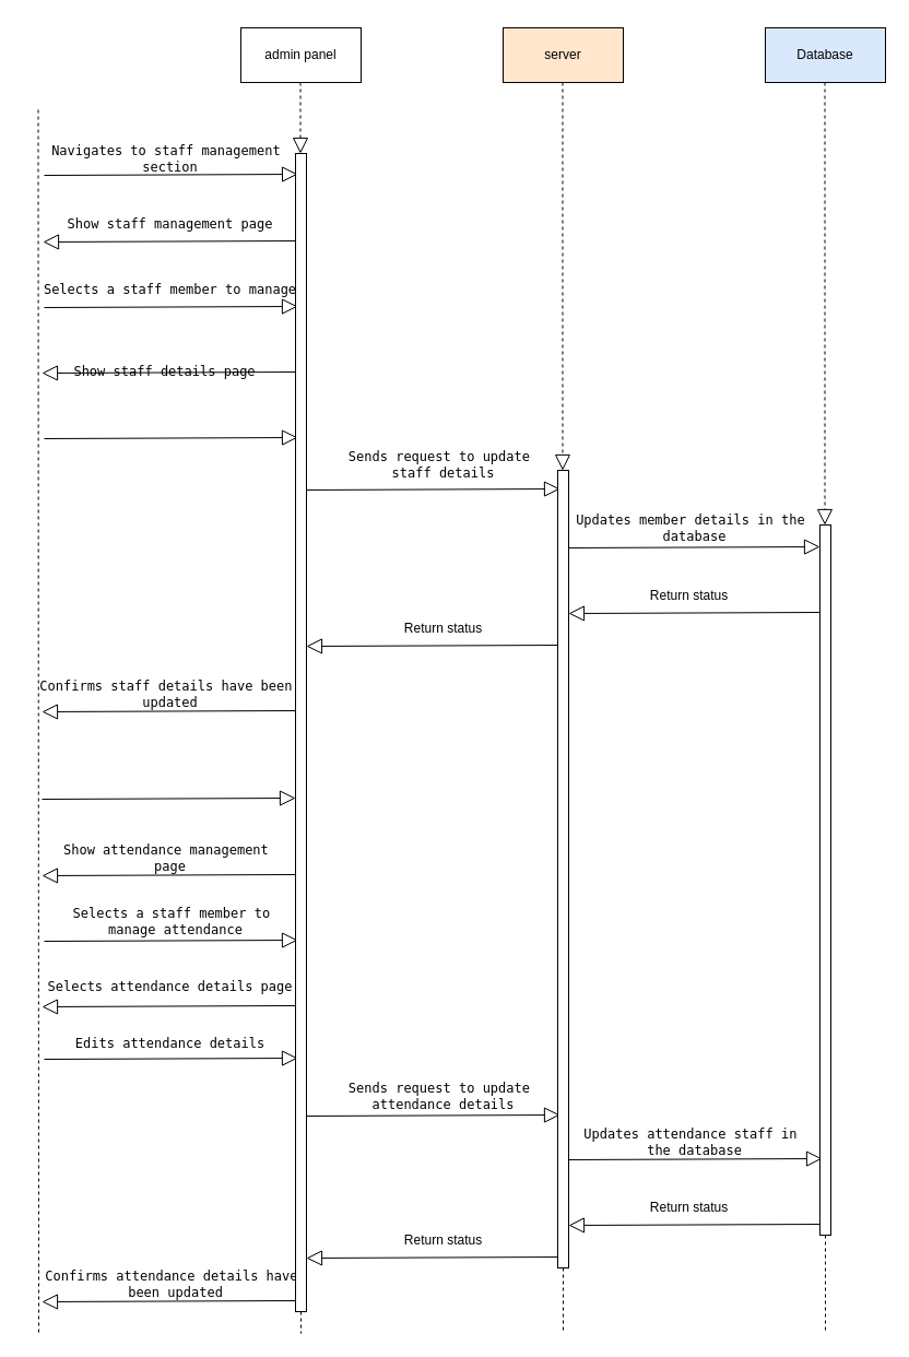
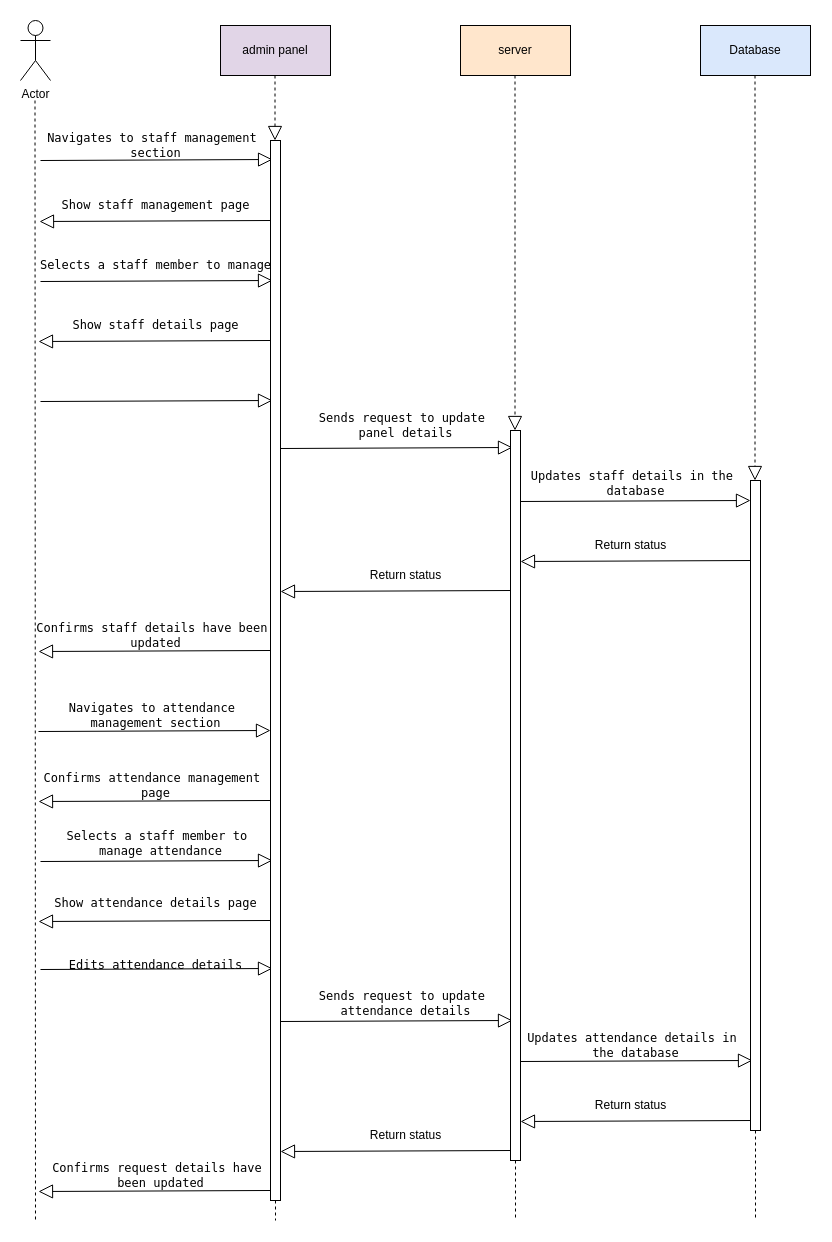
  <mxCell id="0" />
  <mxCell id="1" parent="0" />
+ <mxCell id="2" value="Actor" style="shape=umlActor;verticalLabelPosition=bottom;verticalAlign=top;html=1;outlineConnect=0;" parent="1" vertex="1"><mxGeometry x="20" y="20" width="30" height="60" as="geometry" /></mxCell>
  <mxCell id="3" value="server" style="html=1;whiteSpace=wrap;fillColor=#ffe6cc;" parent="1" vertex="1"><mxGeometry x="460" y="25" width="110" height="50" as="geometry" /></mxCell>
- <mxCell id="4" value="admin panel" style="html=1;whiteSpace=wrap;" parent="1" vertex="1"><mxGeometry x="220" y="25" width="110" height="50" as="geometry" /></mxCell>
+ <mxCell id="4" value="admin panel" style="html=1;whiteSpace=wrap;fillColor=#e1d5e7;" parent="1" vertex="1"><mxGeometry x="220" y="25" width="110" height="50" as="geometry" /></mxCell>
  <mxCell id="5" value="" style="endArrow=none;dashed=1;endFill=0;endSize=12;html=1;rounded=0;" parent="1" edge="1"><mxGeometry width="160" relative="1" as="geometry"><mxPoint x="34.5" y="100" as="sourcePoint" /><mxPoint x="35" y="1220" as="targetPoint" /></mxGeometry></mxCell>
  <mxCell id="6" value="" style="endArrow=none;dashed=1;endFill=0;endSize=12;html=1;rounded=0;" parent="1" source="50" edge="1"><mxGeometry width="160" relative="1" as="geometry"><mxPoint x="274.5" y="75" as="sourcePoint" /><mxPoint x="275" y="1220" as="targetPoint" /></mxGeometry></mxCell>
  <mxCell id="7" value="" style="endArrow=none;dashed=1;endFill=0;endSize=12;html=1;rounded=0;" parent="1" source="52" edge="1"><mxGeometry width="160" relative="1" as="geometry"><mxPoint x="514.5" y="75" as="sourcePoint" /><mxPoint x="515" y="1220" as="targetPoint" /></mxGeometry></mxCell>
  <mxCell id="8" value="&lt;pre&gt;&lt;code class=&quot;!whitespace-pre hljs language-rust&quot;&gt;Navigates to staff management &lt;br&gt;section&lt;/code&gt;&lt;/pre&gt;" style="text;html=1;align=center;verticalAlign=middle;resizable=0;points=[];autosize=1;strokeColor=none;fillColor=none;" parent="1" vertex="1"><mxGeometry x="40" y="110" width="230" height="70" as="geometry" /></mxCell>
  <mxCell id="9" value="Database" style="html=1;whiteSpace=wrap;fillColor=#dae8fc;" parent="1" vertex="1"><mxGeometry x="700" y="25" width="110" height="50" as="geometry" /></mxCell>
  <mxCell id="10" value="" style="endArrow=none;dashed=1;endFill=0;endSize=12;html=1;rounded=0;" parent="1" source="54" edge="1"><mxGeometry width="160" relative="1" as="geometry"><mxPoint x="754.5" y="75" as="sourcePoint" /><mxPoint x="755" y="1220" as="targetPoint" /></mxGeometry></mxCell>
  <mxCell id="11" value="&lt;pre&gt;&lt;code class=&quot;!whitespace-pre hljs language-rust&quot;&gt;Show staff management page&lt;/code&gt;&lt;/pre&gt;" style="text;html=1;align=center;verticalAlign=middle;resizable=0;points=[];autosize=1;strokeColor=none;fillColor=none;" parent="1" vertex="1"><mxGeometry x="50" y="180" width="210" height="50" as="geometry" /></mxCell>
  <mxCell id="12" value="&lt;pre&gt;&lt;code class=&quot;!whitespace-pre hljs language-rust&quot;&gt;Selects a staff member to manage&lt;/code&gt;&lt;/pre&gt;" style="text;html=1;align=center;verticalAlign=middle;resizable=0;points=[];autosize=1;strokeColor=none;fillColor=none;" parent="1" vertex="1"><mxGeometry x="30" y="240" width="250" height="50" as="geometry" /></mxCell>
- <mxCell id="13" value="&lt;pre&gt;&lt;code class=&quot;!whitespace-pre hljs language-rust&quot;&gt;Show staff details page&lt;/code&gt;&lt;/pre&gt;" style="text;html=1;align=center;verticalAlign=middle;resizable=0;points=[];autosize=1;strokeColor=none;fillColor=none;" parent="1" vertex="1"><mxGeometry x="60" y="315" width="180" height="50" as="geometry" /></mxCell>
- <mxCell id="14" value="&lt;pre&gt;&lt;code class=&quot;!whitespace-pre hljs language-rust&quot;&gt;Sends request to update &lt;br&gt;staff details&lt;/code&gt;&lt;/pre&gt;" style="text;html=1;align=center;verticalAlign=middle;resizable=0;points=[];autosize=1;strokeColor=none;fillColor=none;" parent="1" vertex="1"><mxGeometry x="310" y="390" width="190" height="70" as="geometry" /></mxCell>
- <mxCell id="15" value="&lt;pre&gt;&lt;code class=&quot;!whitespace-pre hljs language-rust&quot;&gt;Updates member details in the &lt;br&gt;database&lt;/code&gt;&lt;/pre&gt;" style="text;html=1;align=center;verticalAlign=middle;resizable=0;points=[];autosize=1;strokeColor=none;fillColor=none;" parent="1" vertex="1"><mxGeometry x="520" y="448" width="230" height="70" as="geometry" /></mxCell>
+ <mxCell id="13" value="&lt;pre&gt;&lt;code class=&quot;!whitespace-pre hljs language-rust&quot;&gt;Show staff details page&lt;/code&gt;&lt;/pre&gt;" style="text;html=1;align=center;verticalAlign=middle;resizable=0;points=[];autosize=1;strokeColor=none;fillColor=none;" parent="1" vertex="1"><mxGeometry x="65" y="300" width="180" height="50" as="geometry" /></mxCell>
+ <mxCell id="14" value="&lt;pre&gt;&lt;code class=&quot;!whitespace-pre hljs language-rust&quot;&gt;Sends request to update &lt;br&gt;panel details&lt;/code&gt;&lt;/pre&gt;" style="text;html=1;align=center;verticalAlign=middle;resizable=0;points=[];autosize=1;strokeColor=none;fillColor=none;" parent="1" vertex="1"><mxGeometry x="310" y="390" width="190" height="70" as="geometry" /></mxCell>
+ <mxCell id="15" value="&lt;pre&gt;&lt;code class=&quot;!whitespace-pre hljs language-rust&quot;&gt;Updates staff details in the &lt;br&gt;database&lt;/code&gt;&lt;/pre&gt;" style="text;html=1;align=center;verticalAlign=middle;resizable=0;points=[];autosize=1;strokeColor=none;fillColor=none;" parent="1" vertex="1"><mxGeometry x="520" y="448" width="230" height="70" as="geometry" /></mxCell>
  <mxCell id="16" value="&lt;div&gt;Return status&lt;/div&gt;" style="text;html=1;align=center;verticalAlign=middle;resizable=0;points=[];autosize=1;strokeColor=none;fillColor=none;" parent="1" vertex="1"><mxGeometry x="580" y="530" width="100" height="30" as="geometry" /></mxCell>
  <mxCell id="17" value="Return status" style="text;html=1;align=center;verticalAlign=middle;resizable=0;points=[];autosize=1;strokeColor=none;fillColor=none;" parent="1" vertex="1"><mxGeometry x="355" y="560" width="100" height="30" as="geometry" /></mxCell>
  <mxCell id="18" value="&lt;pre&gt;&lt;code class=&quot;!whitespace-pre hljs language-rust&quot;&gt;Confirms staff details have been &lt;br&gt;updated&lt;/code&gt;&lt;/pre&gt;" style="text;html=1;align=center;verticalAlign=middle;resizable=0;points=[];autosize=1;strokeColor=none;fillColor=none;" parent="1" vertex="1"><mxGeometry x="30" y="600" width="250" height="70" as="geometry" /></mxCell>
- <mxCell id="20" value="&lt;pre&gt;&lt;code class=&quot;!whitespace-pre hljs language-rust&quot;&gt;Show attendance management &lt;br&gt;page&lt;/code&gt;&lt;/pre&gt;" style="text;html=1;align=center;verticalAlign=middle;resizable=0;points=[];autosize=1;strokeColor=none;fillColor=none;" parent="1" vertex="1"><mxGeometry x="50" y="750" width="210" height="70" as="geometry" /></mxCell>
+ <mxCell id="19" value="&lt;pre&gt;&lt;code class=&quot;!whitespace-pre hljs language-rust&quot;&gt;Navigates to attendance &lt;br&gt;management section&lt;/code&gt;&lt;/pre&gt;" style="text;html=1;align=center;verticalAlign=middle;resizable=0;points=[];autosize=1;strokeColor=none;fillColor=none;" parent="1" vertex="1"><mxGeometry x="60" y="680" width="190" height="70" as="geometry" /></mxCell>
+ <mxCell id="20" value="&lt;pre&gt;&lt;code class=&quot;!whitespace-pre hljs language-rust&quot;&gt;Confirms attendance management &lt;br&gt;page&lt;/code&gt;&lt;/pre&gt;" style="text;html=1;align=center;verticalAlign=middle;resizable=0;points=[];autosize=1;strokeColor=none;fillColor=none;" parent="1" vertex="1"><mxGeometry x="50" y="750" width="210" height="70" as="geometry" /></mxCell>
  <mxCell id="21" value="&lt;pre&gt;&lt;code class=&quot;!whitespace-pre hljs language-rust&quot;&gt;Selects a staff member to &lt;br&gt;manage attendance&lt;/code&gt;&lt;/pre&gt;" style="text;html=1;align=center;verticalAlign=middle;resizable=0;points=[];autosize=1;strokeColor=none;fillColor=none;" parent="1" vertex="1"><mxGeometry x="55" y="808" width="210" height="70" as="geometry" /></mxCell>
- <mxCell id="22" value="&lt;pre&gt;&lt;code class=&quot;!whitespace-pre hljs language-rust&quot;&gt;Selects attendance details page&lt;/code&gt;&lt;/pre&gt;" style="text;html=1;align=center;verticalAlign=middle;resizable=0;points=[];autosize=1;strokeColor=none;fillColor=none;" parent="1" vertex="1"><mxGeometry x="45" y="878" width="220" height="50" as="geometry" /></mxCell>
- <mxCell id="23" value="&lt;pre&gt;&lt;code class=&quot;!whitespace-pre hljs language-rust&quot;&gt;Edits attendance details&lt;/code&gt;&lt;/pre&gt;" style="text;html=1;align=center;verticalAlign=middle;resizable=0;points=[];autosize=1;strokeColor=none;fillColor=none;" parent="1" vertex="1"><mxGeometry x="60" y="930" width="190" height="50" as="geometry" /></mxCell>
+ <mxCell id="22" value="&lt;pre&gt;&lt;code class=&quot;!whitespace-pre hljs language-rust&quot;&gt;Show attendance details page&lt;/code&gt;&lt;/pre&gt;" style="text;html=1;align=center;verticalAlign=middle;resizable=0;points=[];autosize=1;strokeColor=none;fillColor=none;" parent="1" vertex="1"><mxGeometry x="45" y="878" width="220" height="50" as="geometry" /></mxCell>
+ <mxCell id="23" value="&lt;pre&gt;&lt;code class=&quot;!whitespace-pre hljs language-rust&quot;&gt;Edits attendance details&lt;/code&gt;&lt;/pre&gt;" style="text;html=1;align=center;verticalAlign=middle;resizable=0;points=[];autosize=1;strokeColor=none;fillColor=none;" parent="1" vertex="1"><mxGeometry x="60" y="940" width="190" height="50" as="geometry" /></mxCell>
  <mxCell id="24" value="&lt;pre&gt;&lt;code class=&quot;!whitespace-pre hljs language-rust&quot;&gt;Sends request to update &lt;br&gt;attendance details&lt;/code&gt;&lt;/pre&gt;" style="text;html=1;align=center;verticalAlign=middle;resizable=0;points=[];autosize=1;strokeColor=none;fillColor=none;" parent="1" vertex="1"><mxGeometry x="310" y="968" width="190" height="70" as="geometry" /></mxCell>
- <mxCell id="25" value="&lt;pre&gt;&lt;code class=&quot;!whitespace-pre hljs language-rust&quot;&gt;Updates attendance staff in &lt;br&gt;the database&lt;/code&gt;&lt;/pre&gt;" style="text;html=1;align=center;verticalAlign=middle;resizable=0;points=[];autosize=1;strokeColor=none;fillColor=none;" parent="1" vertex="1"><mxGeometry x="520" y="1010" width="230" height="70" as="geometry" /></mxCell>
- <mxCell id="26" value="&lt;pre&gt;&lt;code class=&quot;!whitespace-pre hljs language-rust&quot;&gt;Confirms attendance details have &lt;br&gt;been updated&lt;/code&gt;&lt;/pre&gt;" style="text;html=1;align=center;verticalAlign=middle;resizable=0;points=[];autosize=1;strokeColor=none;fillColor=none;" parent="1" vertex="1"><mxGeometry x="35" y="1140" width="250" height="70" as="geometry" /></mxCell>
+ <mxCell id="25" value="&lt;pre&gt;&lt;code class=&quot;!whitespace-pre hljs language-rust&quot;&gt;Updates attendance details in &lt;br&gt;the database&lt;/code&gt;&lt;/pre&gt;" style="text;html=1;align=center;verticalAlign=middle;resizable=0;points=[];autosize=1;strokeColor=none;fillColor=none;" parent="1" vertex="1"><mxGeometry x="520" y="1010" width="230" height="70" as="geometry" /></mxCell>
+ <mxCell id="26" value="&lt;pre&gt;&lt;code class=&quot;!whitespace-pre hljs language-rust&quot;&gt;Confirms request details have &lt;br&gt;been updated&lt;/code&gt;&lt;/pre&gt;" style="text;html=1;align=center;verticalAlign=middle;resizable=0;points=[];autosize=1;strokeColor=none;fillColor=none;" parent="1" vertex="1"><mxGeometry x="35" y="1140" width="250" height="70" as="geometry" /></mxCell>
  <mxCell id="27" value="Return status" style="text;html=1;align=center;verticalAlign=middle;resizable=0;points=[];autosize=1;strokeColor=none;fillColor=none;" parent="1" vertex="1"><mxGeometry x="580" y="1090" width="100" height="30" as="geometry" /></mxCell>
  <mxCell id="28" value="Return status" style="text;html=1;align=center;verticalAlign=middle;resizable=0;points=[];autosize=1;strokeColor=none;fillColor=none;" parent="1" vertex="1"><mxGeometry x="355" y="1120" width="100" height="30" as="geometry" /></mxCell>
  <mxCell id="29" value="" style="endArrow=block;endFill=0;endSize=12;html=1;rounded=0;entryX=1.009;entryY=0.7;entryDx=0;entryDy=0;entryPerimeter=0;" parent="1" target="8" edge="1"><mxGeometry width="160" relative="1" as="geometry"><mxPoint x="40" y="160" as="sourcePoint" /><mxPoint x="200" y="160" as="targetPoint" /></mxGeometry></mxCell>
  <mxCell id="30" value="" style="endArrow=block;endFill=0;endSize=12;html=1;rounded=0;entryX=1.009;entryY=0.7;entryDx=0;entryDy=0;entryPerimeter=0;" parent="1" edge="1"><mxGeometry width="160" relative="1" as="geometry"><mxPoint x="271" y="220" as="sourcePoint" /><mxPoint x="39" y="221" as="targetPoint" /></mxGeometry></mxCell>
  <mxCell id="31" value="" style="endArrow=block;endFill=0;endSize=12;html=1;rounded=0;entryX=1.009;entryY=0.7;entryDx=0;entryDy=0;entryPerimeter=0;" parent="1" edge="1"><mxGeometry width="160" relative="1" as="geometry"><mxPoint x="40" y="281" as="sourcePoint" /><mxPoint x="272" y="280" as="targetPoint" /></mxGeometry></mxCell>
  <mxCell id="32" value="" style="endArrow=block;endFill=0;endSize=12;html=1;rounded=0;entryX=1.009;entryY=0.7;entryDx=0;entryDy=0;entryPerimeter=0;" parent="1" edge="1"><mxGeometry width="160" relative="1" as="geometry"><mxPoint x="270" y="340" as="sourcePoint" /><mxPoint x="38" y="341" as="targetPoint" /></mxGeometry></mxCell>
  <mxCell id="33" value="" style="endArrow=block;endFill=0;endSize=12;html=1;rounded=0;entryX=1.009;entryY=0.7;entryDx=0;entryDy=0;entryPerimeter=0;" parent="1" edge="1"><mxGeometry width="160" relative="1" as="geometry"><mxPoint x="40" y="401" as="sourcePoint" /><mxPoint x="272" y="400" as="targetPoint" /></mxGeometry></mxCell>
  <mxCell id="34" value="" style="endArrow=block;endFill=0;endSize=12;html=1;rounded=0;entryX=1.009;entryY=0.7;entryDx=0;entryDy=0;entryPerimeter=0;" parent="1" edge="1"><mxGeometry width="160" relative="1" as="geometry"><mxPoint x="280" y="448" as="sourcePoint" /><mxPoint x="512" y="447" as="targetPoint" /></mxGeometry></mxCell>
  <mxCell id="35" value="" style="endArrow=block;endFill=0;endSize=12;html=1;rounded=0;entryX=1.009;entryY=0.7;entryDx=0;entryDy=0;entryPerimeter=0;" parent="1" edge="1"><mxGeometry width="160" relative="1" as="geometry"><mxPoint x="518" y="501" as="sourcePoint" /><mxPoint x="750" y="500" as="targetPoint" /></mxGeometry></mxCell>
  <mxCell id="36" value="" style="endArrow=block;endFill=0;endSize=12;html=1;rounded=0;entryX=1.009;entryY=0.7;entryDx=0;entryDy=0;entryPerimeter=0;" parent="1" edge="1"><mxGeometry width="160" relative="1" as="geometry"><mxPoint x="752" y="560" as="sourcePoint" /><mxPoint x="520" y="561" as="targetPoint" /></mxGeometry></mxCell>
  <mxCell id="37" value="" style="endArrow=block;endFill=0;endSize=12;html=1;rounded=0;entryX=1.009;entryY=0.7;entryDx=0;entryDy=0;entryPerimeter=0;" parent="1" edge="1"><mxGeometry width="160" relative="1" as="geometry"><mxPoint x="512" y="590" as="sourcePoint" /><mxPoint x="280" y="591" as="targetPoint" /></mxGeometry></mxCell>
  <mxCell id="38" value="" style="endArrow=block;endFill=0;endSize=12;html=1;rounded=0;entryX=1.009;entryY=0.7;entryDx=0;entryDy=0;entryPerimeter=0;" parent="1" edge="1"><mxGeometry width="160" relative="1" as="geometry"><mxPoint x="270" y="650" as="sourcePoint" /><mxPoint x="38" y="651" as="targetPoint" /></mxGeometry></mxCell>
  <mxCell id="39" value="" style="endArrow=block;endFill=0;endSize=12;html=1;rounded=0;entryX=1.009;entryY=0.7;entryDx=0;entryDy=0;entryPerimeter=0;" parent="1" edge="1"><mxGeometry width="160" relative="1" as="geometry"><mxPoint x="38" y="731" as="sourcePoint" /><mxPoint x="270" y="730" as="targetPoint" /></mxGeometry></mxCell>
  <mxCell id="40" value="" style="endArrow=block;endFill=0;endSize=12;html=1;rounded=0;entryX=1.009;entryY=0.7;entryDx=0;entryDy=0;entryPerimeter=0;" parent="1" edge="1"><mxGeometry width="160" relative="1" as="geometry"><mxPoint x="270" y="800" as="sourcePoint" /><mxPoint x="38" y="801" as="targetPoint" /></mxGeometry></mxCell>
  <mxCell id="41" value="" style="endArrow=block;endFill=0;endSize=12;html=1;rounded=0;entryX=1.009;entryY=0.7;entryDx=0;entryDy=0;entryPerimeter=0;" parent="1" edge="1"><mxGeometry width="160" relative="1" as="geometry"><mxPoint x="40" y="861" as="sourcePoint" /><mxPoint x="272" y="860" as="targetPoint" /></mxGeometry></mxCell>
  <mxCell id="42" value="" style="endArrow=block;endFill=0;endSize=12;html=1;rounded=0;entryX=1.009;entryY=0.7;entryDx=0;entryDy=0;entryPerimeter=0;" parent="1" edge="1"><mxGeometry width="160" relative="1" as="geometry"><mxPoint x="270" y="920" as="sourcePoint" /><mxPoint x="38" y="921" as="targetPoint" /></mxGeometry></mxCell>
  <mxCell id="43" value="" style="endArrow=block;endFill=0;endSize=12;html=1;rounded=0;entryX=1.009;entryY=0.7;entryDx=0;entryDy=0;entryPerimeter=0;" parent="1" edge="1"><mxGeometry width="160" relative="1" as="geometry"><mxPoint x="40" y="969" as="sourcePoint" /><mxPoint x="272" y="968" as="targetPoint" /></mxGeometry></mxCell>
  <mxCell id="44" value="" style="endArrow=block;endFill=0;endSize=12;html=1;rounded=0;entryX=1.009;entryY=0.7;entryDx=0;entryDy=0;entryPerimeter=0;" parent="1" edge="1"><mxGeometry width="160" relative="1" as="geometry"><mxPoint x="280" y="1021" as="sourcePoint" /><mxPoint x="512" y="1020" as="targetPoint" /></mxGeometry></mxCell>
  <mxCell id="45" value="" style="endArrow=block;endFill=0;endSize=12;html=1;rounded=0;entryX=1.009;entryY=0.7;entryDx=0;entryDy=0;entryPerimeter=0;" parent="1" edge="1"><mxGeometry width="160" relative="1" as="geometry"><mxPoint x="520" y="1061" as="sourcePoint" /><mxPoint x="752" y="1060" as="targetPoint" /></mxGeometry></mxCell>
  <mxCell id="46" value="" style="endArrow=block;endFill=0;endSize=12;html=1;rounded=0;entryX=1.009;entryY=0.7;entryDx=0;entryDy=0;entryPerimeter=0;" parent="1" edge="1"><mxGeometry width="160" relative="1" as="geometry"><mxPoint x="752" y="1120" as="sourcePoint" /><mxPoint x="520" y="1121" as="targetPoint" /></mxGeometry></mxCell>
  <mxCell id="47" value="" style="endArrow=block;endFill=0;endSize=12;html=1;rounded=0;entryX=1.009;entryY=0.7;entryDx=0;entryDy=0;entryPerimeter=0;" parent="1" edge="1"><mxGeometry width="160" relative="1" as="geometry"><mxPoint x="512" y="1150" as="sourcePoint" /><mxPoint x="280" y="1151" as="targetPoint" /></mxGeometry></mxCell>
  <mxCell id="48" value="" style="endArrow=block;endFill=0;endSize=12;html=1;rounded=0;entryX=1.009;entryY=0.7;entryDx=0;entryDy=0;entryPerimeter=0;" parent="1" edge="1"><mxGeometry width="160" relative="1" as="geometry"><mxPoint x="270" y="1190" as="sourcePoint" /><mxPoint x="38" y="1191" as="targetPoint" /></mxGeometry></mxCell>
  <mxCell id="49" value="" style="endArrow=block;dashed=1;endFill=0;endSize=12;html=1;rounded=0;" parent="1" target="50" edge="1"><mxGeometry width="160" relative="1" as="geometry"><mxPoint x="274.5" y="75" as="sourcePoint" /><mxPoint x="275" y="1220" as="targetPoint" /></mxGeometry></mxCell>
  <mxCell id="50" value="" style="html=1;points=[];perimeter=orthogonalPerimeter;outlineConnect=0;targetShapes=umlLifeline;portConstraint=eastwest;newEdgeStyle={&quot;edgeStyle&quot;:&quot;elbowEdgeStyle&quot;,&quot;elbow&quot;:&quot;vertical&quot;,&quot;curved&quot;:0,&quot;rounded&quot;:0};" parent="1" vertex="1"><mxGeometry x="270" y="140" width="10" height="1060" as="geometry" /></mxCell>
  <mxCell id="51" value="" style="endArrow=block;dashed=1;endFill=0;endSize=12;html=1;rounded=0;" parent="1" target="52" edge="1"><mxGeometry width="160" relative="1" as="geometry"><mxPoint x="514.5" y="75" as="sourcePoint" /><mxPoint x="515" y="1220" as="targetPoint" /></mxGeometry></mxCell>
  <mxCell id="52" value="" style="html=1;points=[];perimeter=orthogonalPerimeter;outlineConnect=0;targetShapes=umlLifeline;portConstraint=eastwest;newEdgeStyle={&quot;edgeStyle&quot;:&quot;elbowEdgeStyle&quot;,&quot;elbow&quot;:&quot;vertical&quot;,&quot;curved&quot;:0,&quot;rounded&quot;:0};" parent="1" vertex="1"><mxGeometry x="510" y="430" width="10" height="730" as="geometry" /></mxCell>
  <mxCell id="53" value="" style="endArrow=block;dashed=1;endFill=0;endSize=12;html=1;rounded=0;" parent="1" target="54" edge="1"><mxGeometry width="160" relative="1" as="geometry"><mxPoint x="754.5" y="75" as="sourcePoint" /><mxPoint x="755" y="1220" as="targetPoint" /></mxGeometry></mxCell>
  <mxCell id="54" value="" style="html=1;points=[];perimeter=orthogonalPerimeter;outlineConnect=0;targetShapes=umlLifeline;portConstraint=eastwest;newEdgeStyle={&quot;edgeStyle&quot;:&quot;elbowEdgeStyle&quot;,&quot;elbow&quot;:&quot;vertical&quot;,&quot;curved&quot;:0,&quot;rounded&quot;:0};" parent="1" vertex="1"><mxGeometry x="750" y="480" width="10" height="650" as="geometry" /></mxCell>
